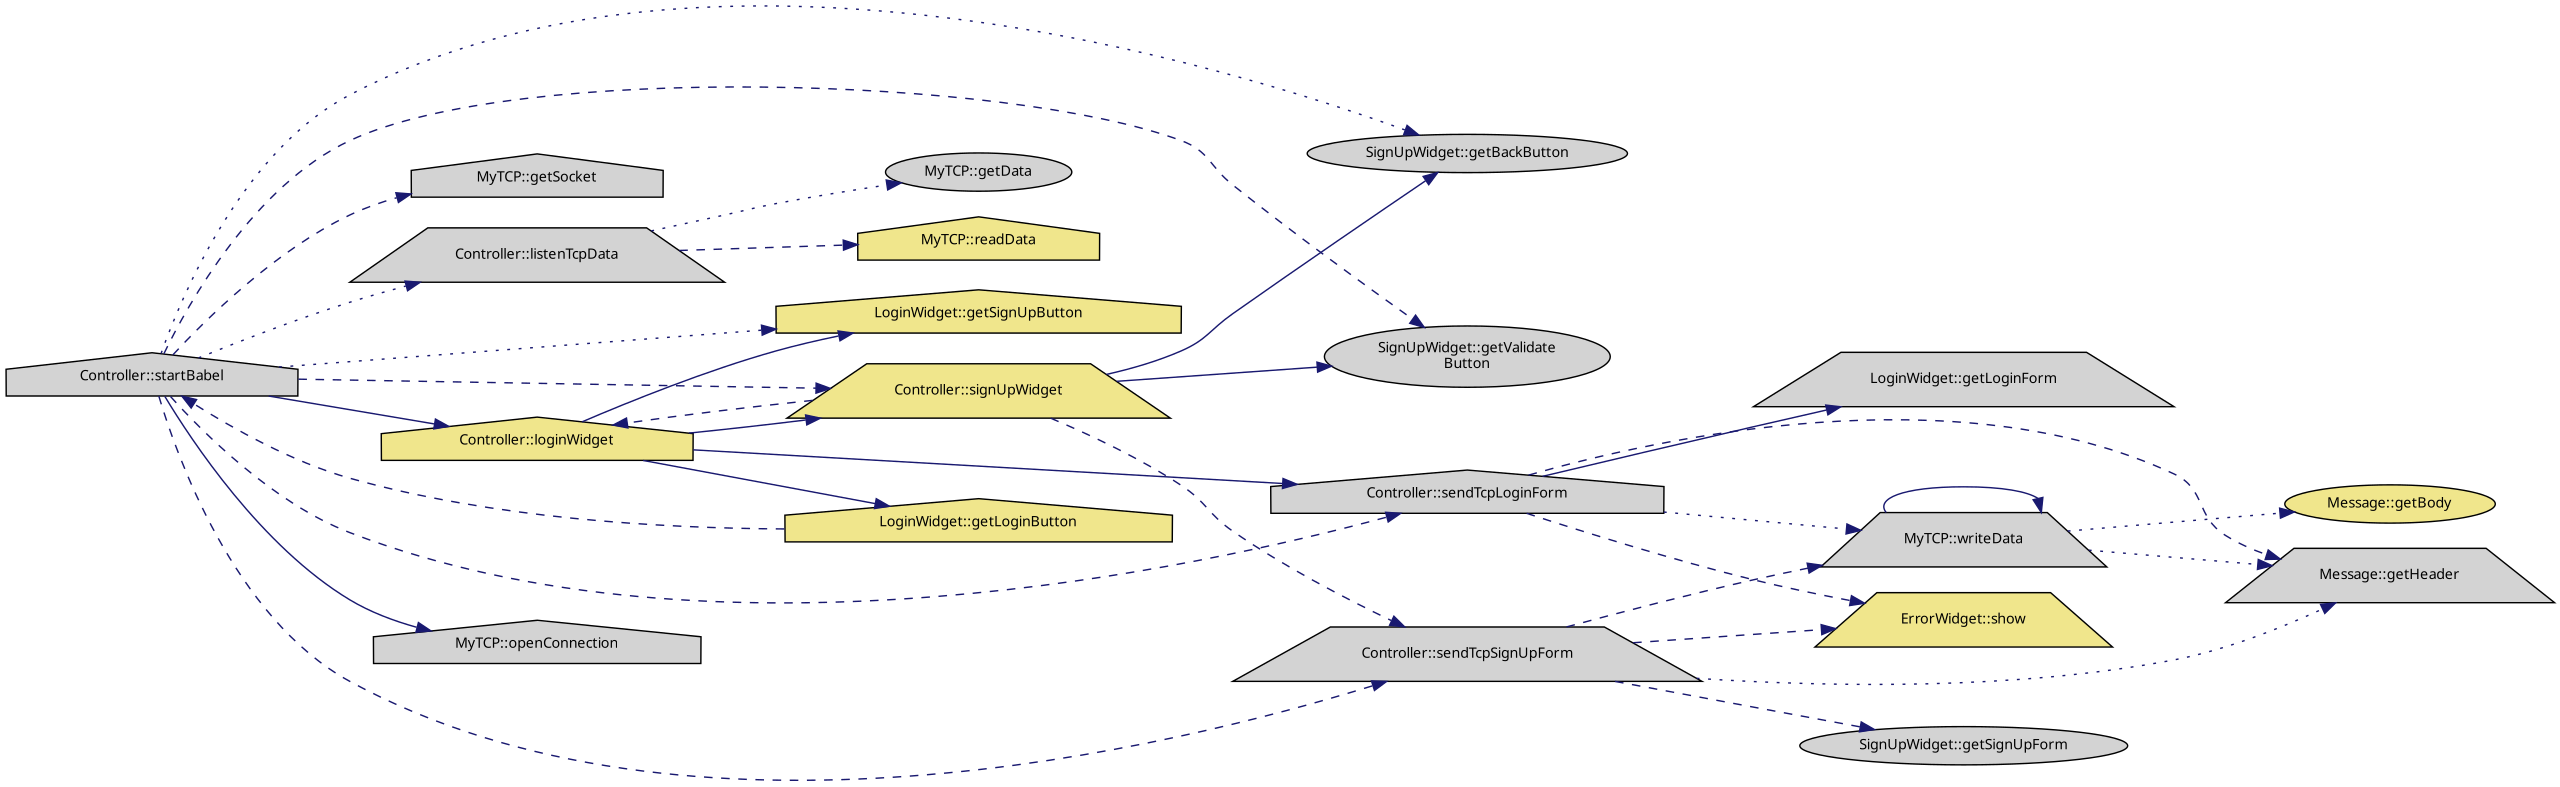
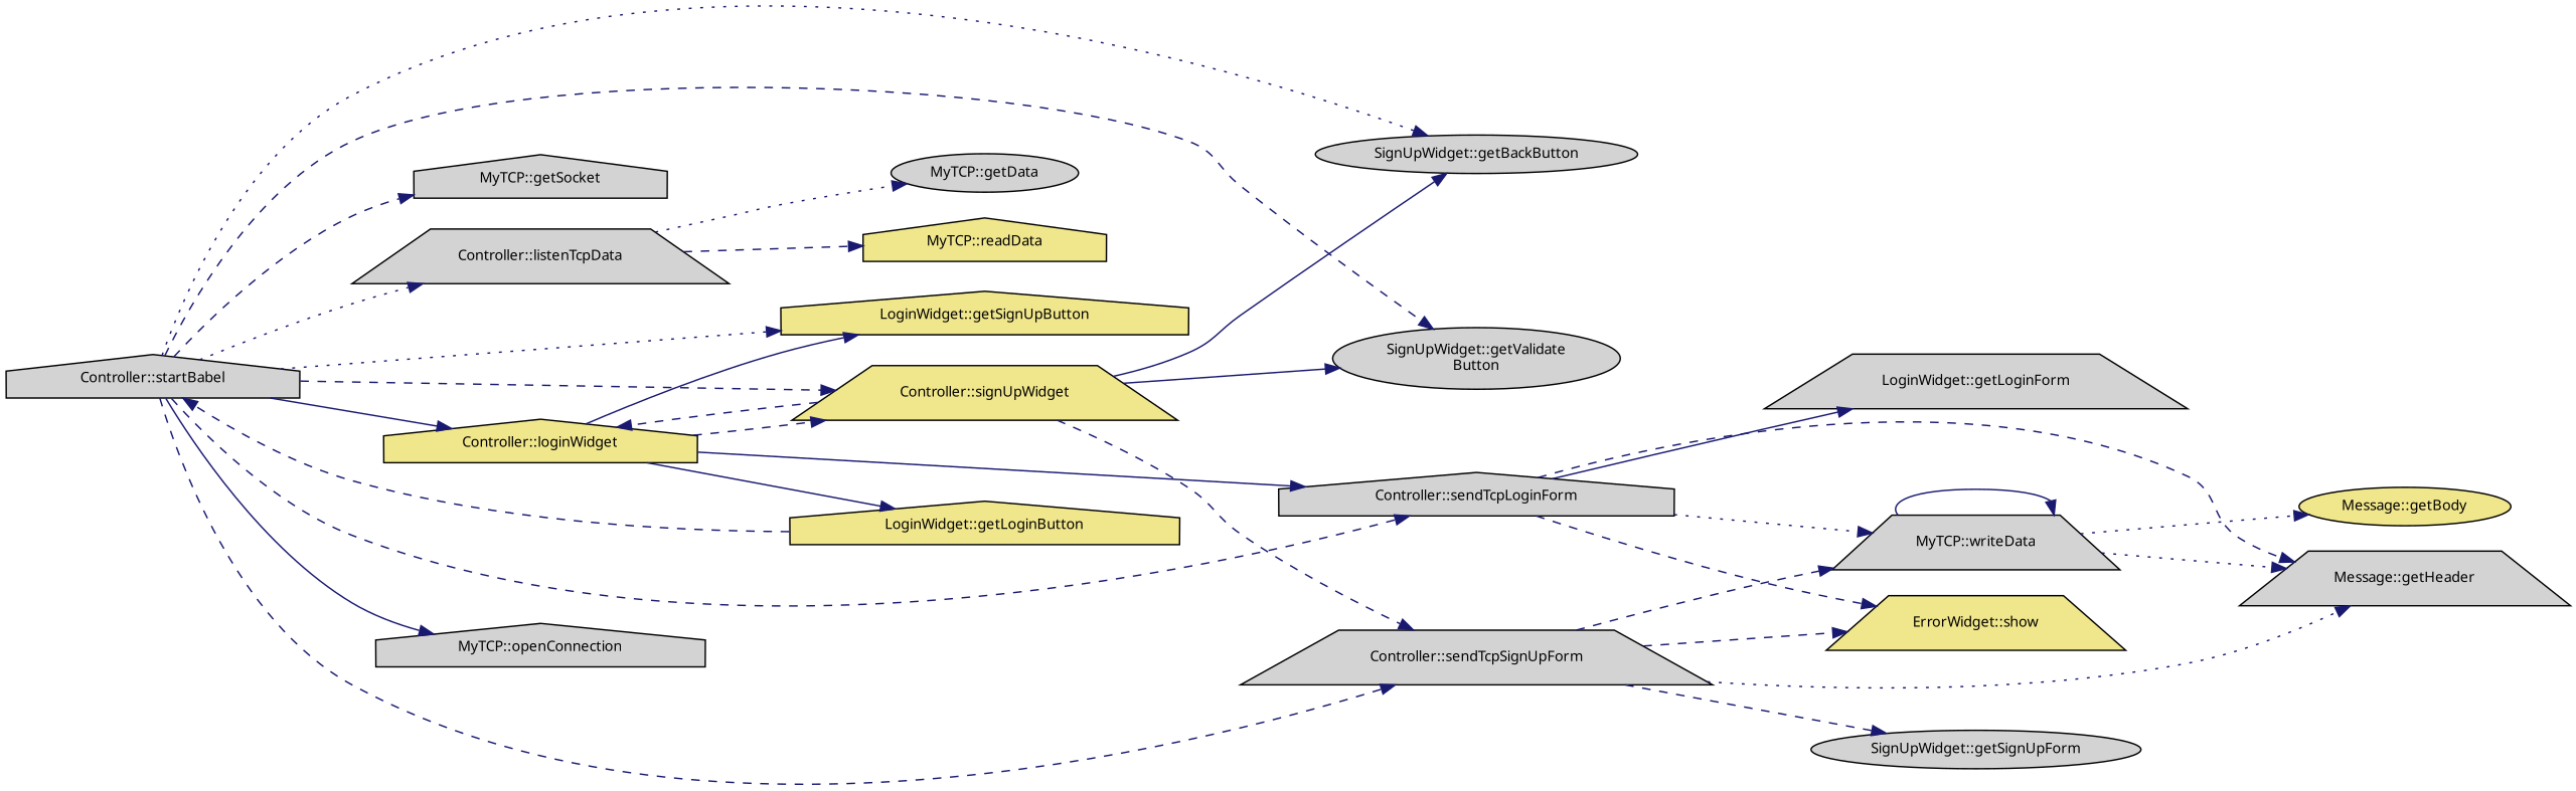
  digraph {
    fontname="Noto Sans"
    rankdir=LR
    node [color=black fillcolor=lightgrey fontname="Noto Sans" fontsize=10 shape=house style=filled]
    edge [color=midnightblue fontname="Noto Sans" fontsize=10 labelfontname=Helvetica labelfontsize=10 style=dashed]
    n1 [fontcolor=black height=0.2 label="Controller::startBabel" width=0.4]
    n2 [height=0.2 label="SignUpWidget::getBackButton" shape=ellipse width=0.4]
    n3 [fillcolor=khaki height=0.2 label="LoginWidget::getSignUpButton" width=0.4]
    n4 [height=0.2 label="MyTCP::getSocket" width=0.4]
    n5 [height=0.2 label="SignUpWidget::getValidate\lButton" shape=ellipse width=0.4]
    n6 [height=0.2 label="Controller::listenTcpData" shape=trapezium width=0.4]
    n7 [fillcolor=khaki height=0.2 label="Controller::loginWidget" width=0.4]
    n8 [height=0.2 label="Controller::sendTcpLoginForm" width=0.4]
    n9 [fillcolor=khaki height=0.2 label="Controller::signUpWidget" shape=trapezium width=0.4]
    n10 [height=0.2 label="Controller::sendTcpSignUpForm" shape=trapezium width=0.4]
    n11 [height=0.2 label="MyTCP::openConnection" width=0.4]
    n12 [fillcolor=khaki height=0.2 label="LoginWidget::getLoginButton" width=0.4]
    n13 [height=0.2 label="MyTCP::getData" shape=ellipse width=0.4]
    n14 [fillcolor=khaki height=0.2 label="MyTCP::readData" width=0.4]
    n15 [height=0.2 label="Message::getHeader" shape=trapezium width=0.4]
    n16 [height=0.2 label="LoginWidget::getLoginForm" shape=trapezium width=0.4]
    n17 [fillcolor=khaki height=0.2 label="ErrorWidget::show" shape=trapezium width=0.4]
    n18 [height=0.2 label="MyTCP::writeData" shape=trapezium width=0.4]
    n19 [height=0.2 label="SignUpWidget::getSignUpForm" shape=ellipse width=0.4]
    n20 [fillcolor=khaki height=0.2 label="Message::getBody" shape=ellipse width=0.4]
    n1 -> n2 [style=dotted]
    n1 -> n3 [style=dotted]
    n1 -> n4
    n1 -> n5
    n1 -> n6 [style=dotted]
    n1 -> n7 [style=solid]
    n1 -> n8
    n1 -> n9
    n1 -> n10
    n1 -> n11 [style=solid]
    n6 -> n13 [style=dotted]
    n6 -> n14
    n7 -> n3 [style=solid]
    n7 -> n8 [style=solid]
-   n7 -> n9 [style=solid]
+   n7 -> n9
    n7 -> n12 [style=solid]
    n8 -> n15
    n8 -> n16 [style=solid]
    n8 -> n17
    n8 -> n18 [style=dotted]
    n9 -> n2 [style=solid]
    n9 -> n5 [style=solid]
    n9 -> n7
    n9 -> n10
    n10 -> n15 [style=dotted]
    n10 -> n17
    n10 -> n18
    n10 -> n19
    n12 -> n1
    n18 -> n15 [style=dotted]
    n18 -> n18 [style=solid]
    n18 -> n20 [style=dotted]
  }
